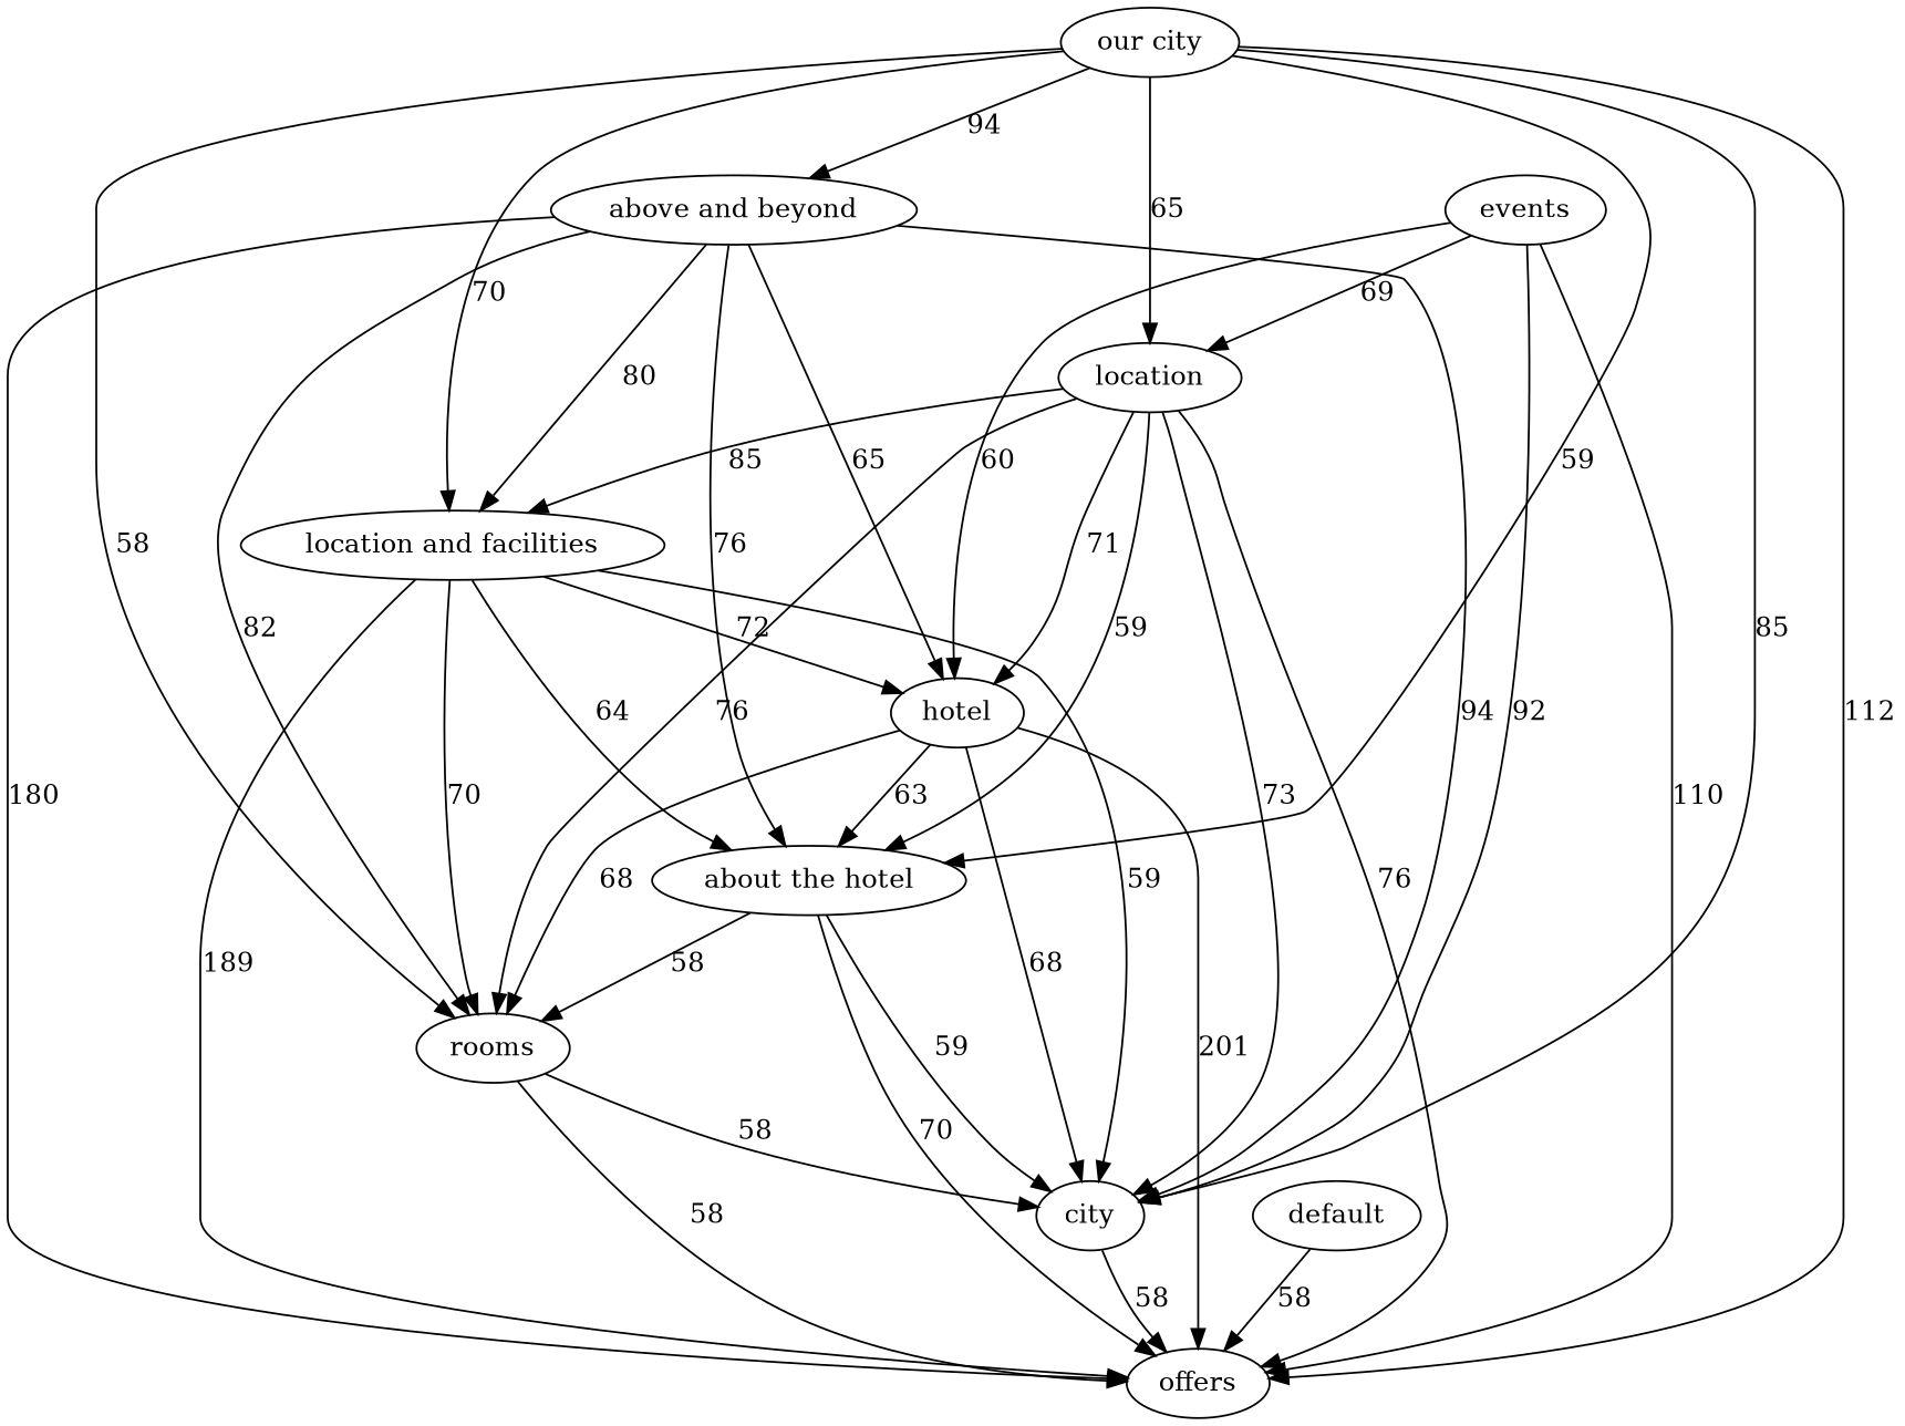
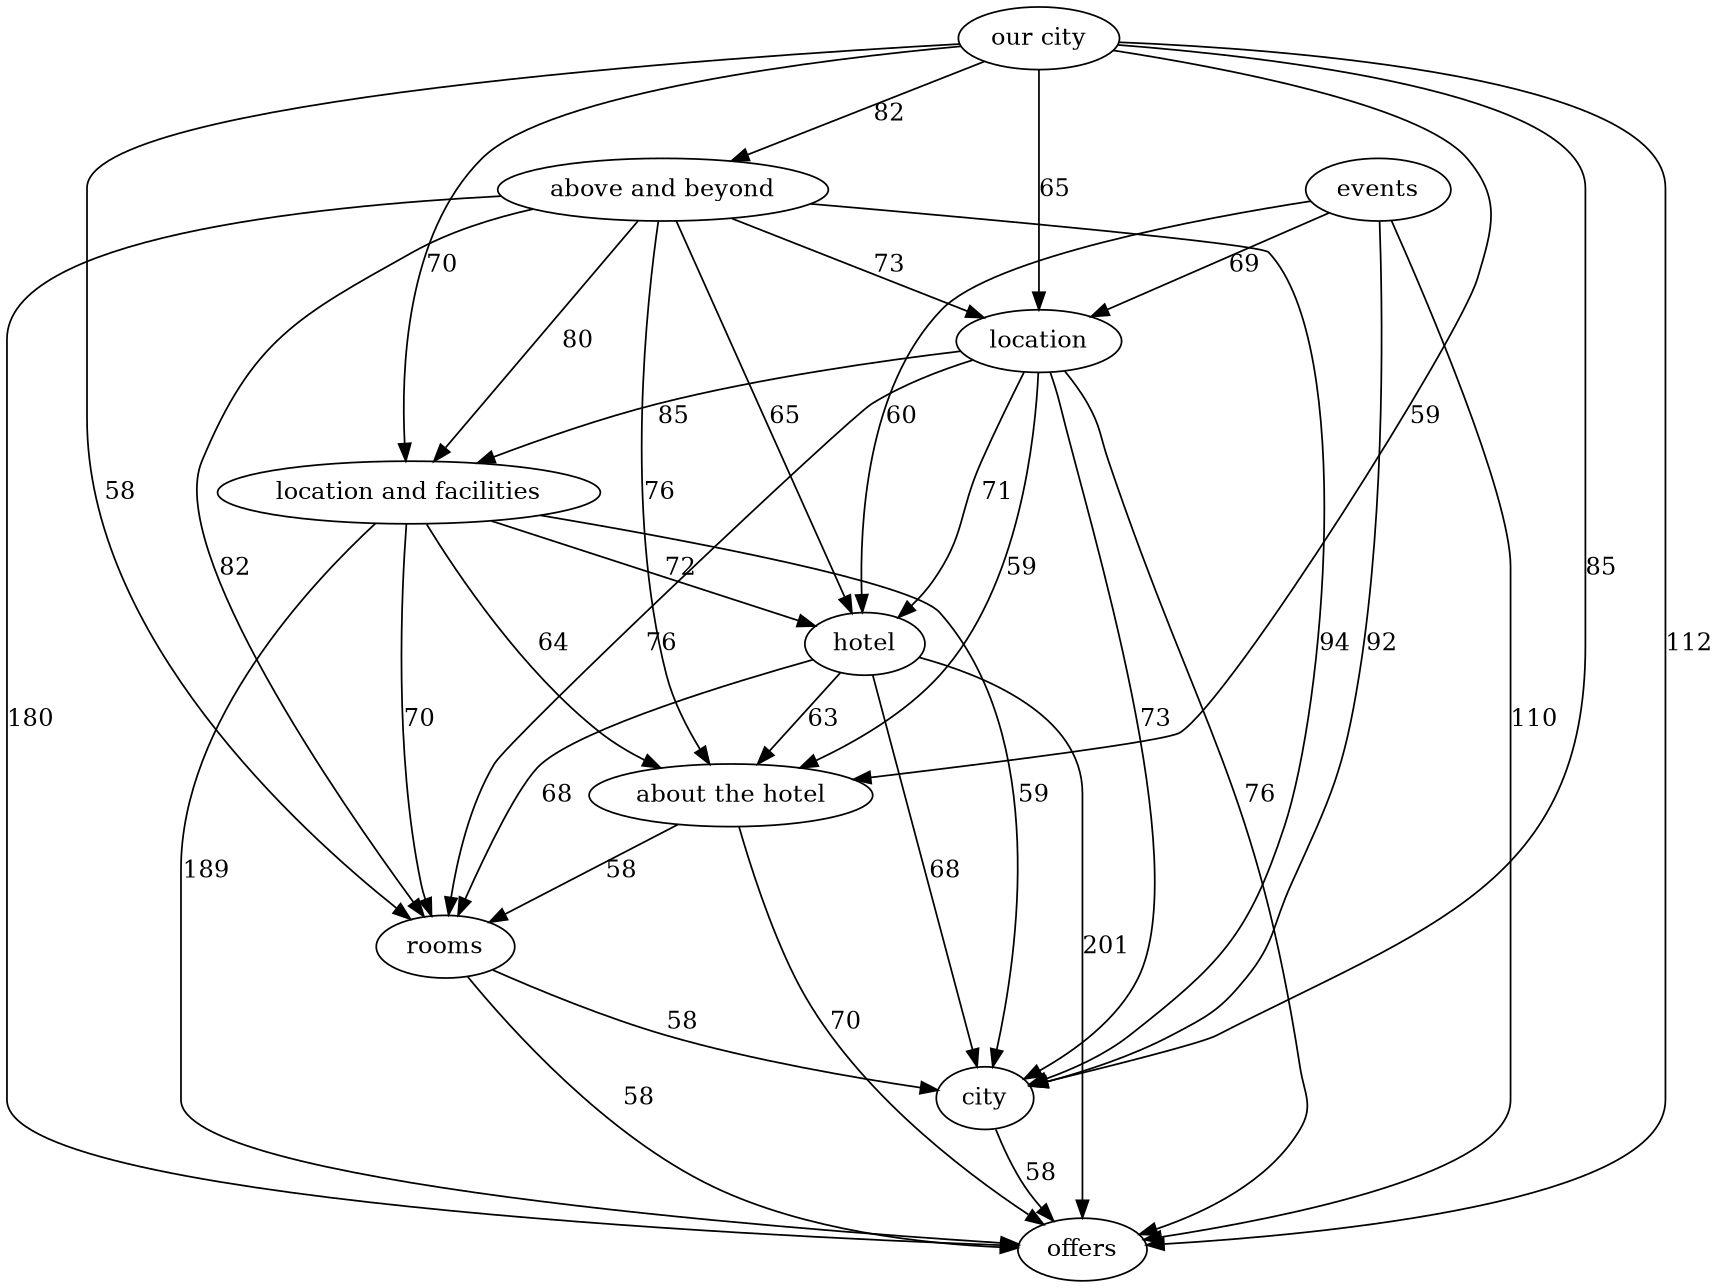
  strict digraph {
    edge [weight=58]
    n1 [label=location]
    "about the hotel"
    n3 [label=city]
    offers
    rooms
    n6 [label=hotel]
    n7 [label="location and facilities"]
-   default
    "above and beyond"
    events
    "our city"
    n1 -> "about the hotel" [label=59 weight=59]
    n1 -> n3 [label=73 weight=73]
    n1 -> offers [label=76 weight=76]
    n1 -> rooms [label=76 weight=76]
    n1 -> n6 [label=71 weight=71]
    n1 -> n7 [label=85 weight=85]
-   "about the hotel" -> n3 [label=59 weight=59]
    "about the hotel" -> offers [label=70 weight=70]
    "about the hotel" -> rooms [label=58]
    n3 -> offers [label=58]
    rooms -> n3 [label=58]
    rooms -> offers [label=58]
    n6 -> "about the hotel" [label=63 weight=63]
    n6 -> n3 [label=68 weight=68]
    n6 -> offers [label=201 weight=201]
    n6 -> rooms [label=68 weight=68]
    n7 -> "about the hotel" [label=64 weight=64]
    n7 -> n3 [label=59 weight=59]
    n7 -> offers [label=189 weight=189]
    n7 -> rooms [label=70 weight=70]
    n7 -> n6 [label=72 weight=72]
-   default -> offers [label=58]
+   "above and beyond" -> n1 [label=73 weight=73]
    "above and beyond" -> "about the hotel" [label=76 weight=76]
    "above and beyond" -> n3 [label=94 weight=94]
    "above and beyond" -> offers [label=180 weight=180]
    "above and beyond" -> rooms [label=82 weight=82]
    "above and beyond" -> n6 [label=65 weight=65]
    "above and beyond" -> n7 [label=80 weight=80]
    events -> n1 [label=69 weight=69]
    events -> n3 [label=92 weight=92]
    events -> offers [label=110 weight=110]
    events -> n6 [label=60 weight=60]
    "our city" -> n1 [label=65 weight=65]
    "our city" -> "about the hotel" [label=59 weight=59]
    "our city" -> n3 [label=85 weight=85]
    "our city" -> offers [label=112 weight=112]
    "our city" -> rooms [label=58]
    "our city" -> n7 [label=70 weight=70]
-   "our city" -> "above and beyond" [label=94 weight=82]
+   "our city" -> "above and beyond" [label=82 weight=82]
  }
